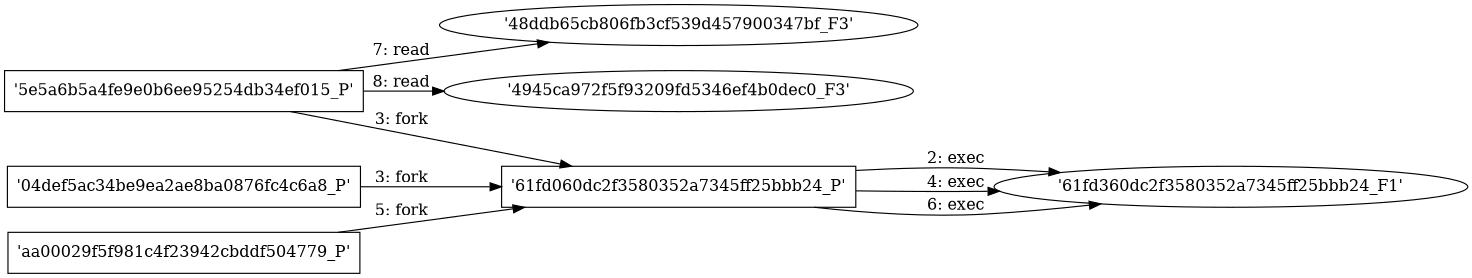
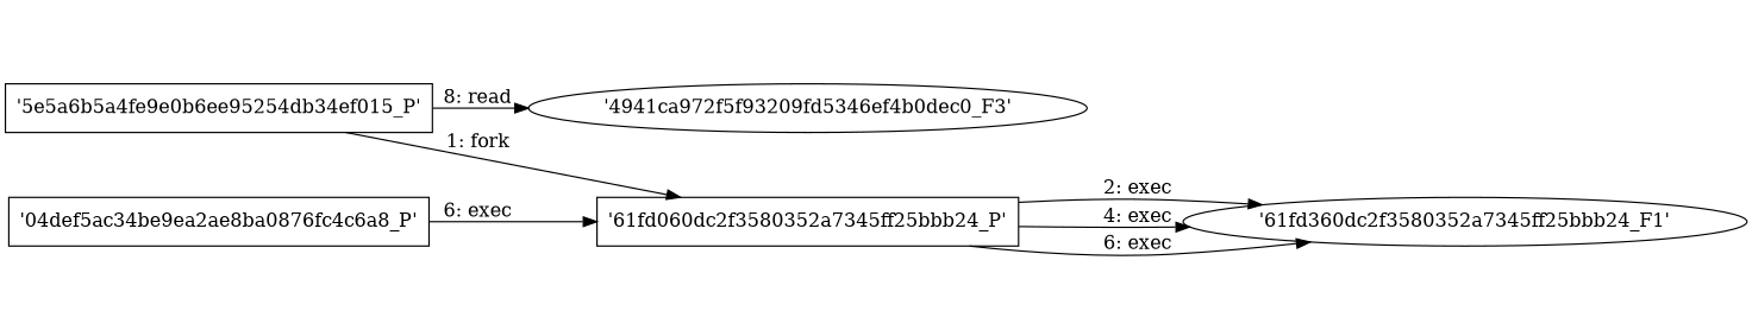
  digraph {
    engine=neato
    fixedsize=false
    fontsize=10
    nodesep=0.3
    rankdir=LR
    ranksep=0
    splines=true
    node [node_type=Process shape=box]
    n1 [label="'5e5a6b5a4fe9e0b6ee95254db34ef015_P'"]
    "'61fd060dc2f3580352a7345ff25bbb24_P'"
-   "'48ddb65cb806fb3cf539d457900347bf_F3'" [node_type=file shape=ellipse]
-   "'4945ca972f5f93209fd5346ef4b0dec0_F3'" [node_type=file shape=ellipse]
+   "'4945ca972f5f93209fd5346ef4b0dec0_F3'" [node_type=file shape=ellipse label="'4941ca972f5f93209fd5346ef4b0dec0_F3'"]
    n5 [label="'61fd360dc2f3580352a7345ff25bbb24_F1'" node_type=File shape=ellipse]
    "'04def5ac34be9ea2ae8ba0876fc4c6a8_P'"
-   "'aa00029f5f981c4f23942cbddf504779_P'"
-   n1 -> "'61fd060dc2f3580352a7345ff25bbb24_P'" [label="3: fork"]
-   n1 -> "'48ddb65cb806fb3cf539d457900347bf_F3'" [label="7: read"]
+   n1 -> "'61fd060dc2f3580352a7345ff25bbb24_P'" [label="1: fork"]
    n1 -> "'4945ca972f5f93209fd5346ef4b0dec0_F3'" [label="8: read"]
    "'61fd060dc2f3580352a7345ff25bbb24_P'" -> n5 [label="2: exec"]
    "'61fd060dc2f3580352a7345ff25bbb24_P'" -> n5 [label="4: exec"]
    "'61fd060dc2f3580352a7345ff25bbb24_P'" -> n5 [label="6: exec"]
-   "'04def5ac34be9ea2ae8ba0876fc4c6a8_P'" -> "'61fd060dc2f3580352a7345ff25bbb24_P'" [label="3: fork"]
-   "'aa00029f5f981c4f23942cbddf504779_P'" -> "'61fd060dc2f3580352a7345ff25bbb24_P'" [label="5: fork"]
+   "'04def5ac34be9ea2ae8ba0876fc4c6a8_P'" -> "'61fd060dc2f3580352a7345ff25bbb24_P'" [label="6: exec"]
  }
